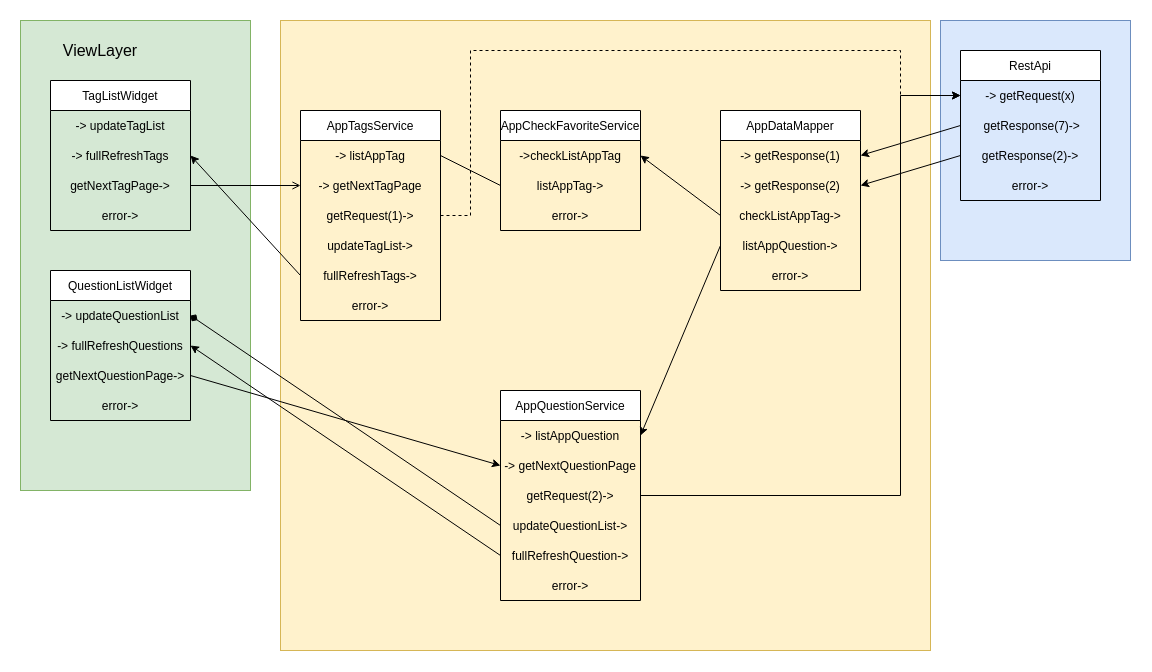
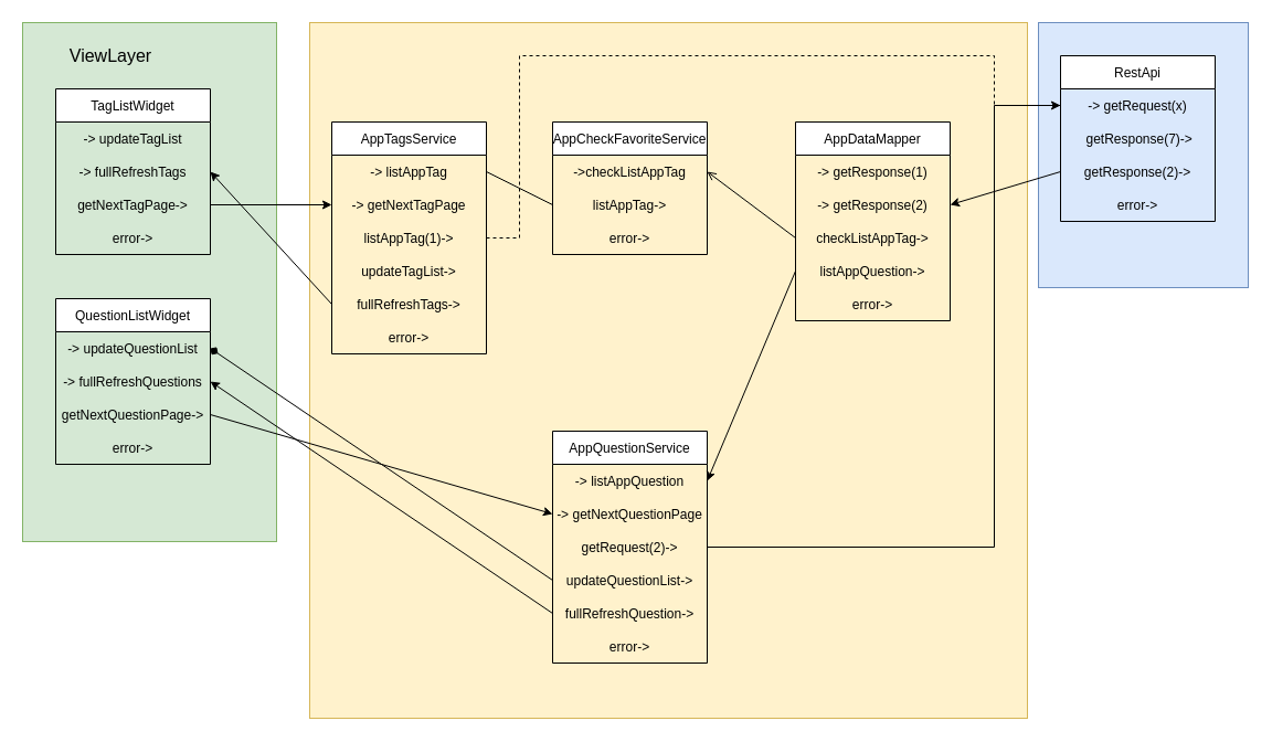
  <mxCell id="0" />
  <mxCell id="1" parent="0" />
  <mxCell id="2" value="" style="rounded=0;whiteSpace=wrap;html=1;fillColor=#dae8fc;strokeColor=#6c8ebf;" vertex="1" parent="1"><mxGeometry x="940" y="20" width="190" height="240" as="geometry" /></mxCell>
  <mxCell id="3" value="" style="rounded=0;whiteSpace=wrap;html=1;fillColor=#fff2cc;strokeColor=#d6b656;" vertex="1" parent="1"><mxGeometry x="280" y="20" width="650" height="630" as="geometry" /></mxCell>
  <mxCell id="4" value="" style="rounded=0;whiteSpace=wrap;html=1;fillColor=#d5e8d4;strokeColor=#82b366;" vertex="1" parent="1"><mxGeometry x="20" y="20" width="230" height="470" as="geometry" /></mxCell>
  <mxCell id="5" value="TagListWidget" style="swimlane;fontStyle=0;childLayout=stackLayout;horizontal=1;startSize=30;horizontalStack=0;resizeParent=1;resizeParentMax=0;resizeLast=0;collapsible=1;marginBottom=0;" vertex="1" parent="1"><mxGeometry x="50" y="80" width="140" height="150" as="geometry" /></mxCell>
  <mxCell id="6" value="-&gt; updateTagList" style="text;strokeColor=none;fillColor=none;align=center;verticalAlign=middle;spacingLeft=4;spacingRight=4;overflow=hidden;points=[[0,0.5],[1,0.5]];portConstraint=eastwest;rotatable=0;" vertex="1" parent="5"><mxGeometry y="30" width="140" height="30" as="geometry" /></mxCell>
  <mxCell id="7" value="-&gt; fullRefreshTags" style="text;strokeColor=none;fillColor=none;align=center;verticalAlign=middle;spacingLeft=4;spacingRight=4;overflow=hidden;points=[[0,0.5],[1,0.5]];portConstraint=eastwest;rotatable=0;" vertex="1" parent="5"><mxGeometry y="60" width="140" height="30" as="geometry" /></mxCell>
  <mxCell id="8" value="getNextTagPage-&gt; " style="text;strokeColor=none;fillColor=none;align=center;verticalAlign=middle;spacingLeft=4;spacingRight=4;overflow=hidden;points=[[0,0.5],[1,0.5]];portConstraint=eastwest;rotatable=0;" vertex="1" parent="5"><mxGeometry y="90" width="140" height="30" as="geometry" /></mxCell>
  <mxCell id="9" value="error-&gt; " style="text;strokeColor=none;fillColor=none;align=center;verticalAlign=middle;spacingLeft=4;spacingRight=4;overflow=hidden;points=[[0,0.5],[1,0.5]];portConstraint=eastwest;rotatable=0;" vertex="1" parent="5"><mxGeometry y="120" width="140" height="30" as="geometry" /></mxCell>
  <mxCell id="10" value="AppTagsService" style="swimlane;fontStyle=0;childLayout=stackLayout;horizontal=1;startSize=30;horizontalStack=0;resizeParent=1;resizeParentMax=0;resizeLast=0;collapsible=1;marginBottom=0;" vertex="1" parent="1"><mxGeometry x="300" y="110" width="140" height="210" as="geometry" /></mxCell>
  <mxCell id="11" value="-&gt; listAppTag" style="text;strokeColor=none;fillColor=none;align=center;verticalAlign=middle;spacingLeft=4;spacingRight=4;overflow=hidden;points=[[0,0.5],[1,0.5]];portConstraint=eastwest;rotatable=0;" vertex="1" parent="10"><mxGeometry y="30" width="140" height="30" as="geometry" /></mxCell>
  <mxCell id="12" value="-&gt; getNextTagPage" style="text;strokeColor=none;fillColor=none;align=center;verticalAlign=middle;spacingLeft=4;spacingRight=4;overflow=hidden;points=[[0,0.5],[1,0.5]];portConstraint=eastwest;rotatable=0;" vertex="1" parent="10"><mxGeometry y="60" width="140" height="30" as="geometry" /></mxCell>
- <mxCell id="13" value="getRequest(1)-&gt; " style="text;strokeColor=none;fillColor=none;align=center;verticalAlign=middle;spacingLeft=4;spacingRight=4;overflow=hidden;points=[[0,0.5],[1,0.5]];portConstraint=eastwest;rotatable=0;" vertex="1" parent="10"><mxGeometry y="90" width="140" height="30" as="geometry" /></mxCell>
+ <mxCell id="13" value="listAppTag(1)-&gt; " style="text;strokeColor=none;fillColor=none;align=center;verticalAlign=middle;spacingLeft=4;spacingRight=4;overflow=hidden;points=[[0,0.5],[1,0.5]];portConstraint=eastwest;rotatable=0;" vertex="1" parent="10"><mxGeometry y="90" width="140" height="30" as="geometry" /></mxCell>
  <mxCell id="14" value="updateTagList-&gt; " style="text;strokeColor=none;fillColor=none;align=center;verticalAlign=middle;spacingLeft=4;spacingRight=4;overflow=hidden;points=[[0,0.5],[1,0.5]];portConstraint=eastwest;rotatable=0;" vertex="1" parent="10"><mxGeometry y="120" width="140" height="30" as="geometry" /></mxCell>
  <mxCell id="15" value="fullRefreshTags-&gt; " style="text;strokeColor=none;fillColor=none;align=center;verticalAlign=middle;spacingLeft=4;spacingRight=4;overflow=hidden;points=[[0,0.5],[1,0.5]];portConstraint=eastwest;rotatable=0;" vertex="1" parent="10"><mxGeometry y="150" width="140" height="30" as="geometry" /></mxCell>
  <mxCell id="16" value="error-&gt; " style="text;strokeColor=none;fillColor=none;align=center;verticalAlign=middle;spacingLeft=4;spacingRight=4;overflow=hidden;points=[[0,0.5],[1,0.5]];portConstraint=eastwest;rotatable=0;" vertex="1" parent="10"><mxGeometry y="180" width="140" height="30" as="geometry" /></mxCell>
  <mxCell id="17" value="AppDataMapper" style="swimlane;fontStyle=0;childLayout=stackLayout;horizontal=1;startSize=30;horizontalStack=0;resizeParent=1;resizeParentMax=0;resizeLast=0;collapsible=1;marginBottom=0;" vertex="1" parent="1"><mxGeometry x="720" y="110" width="140" height="180" as="geometry" /></mxCell>
  <mxCell id="18" value="-&gt; getResponse(1)" style="text;strokeColor=none;fillColor=none;align=center;verticalAlign=middle;spacingLeft=4;spacingRight=4;overflow=hidden;points=[[0,0.5],[1,0.5]];portConstraint=eastwest;rotatable=0;" vertex="1" parent="17"><mxGeometry y="30" width="140" height="30" as="geometry" /></mxCell>
  <mxCell id="19" value="-&gt; getResponse(2)" style="text;strokeColor=none;fillColor=none;align=center;verticalAlign=middle;spacingLeft=4;spacingRight=4;overflow=hidden;points=[[0,0.5],[1,0.5]];portConstraint=eastwest;rotatable=0;" vertex="1" parent="17"><mxGeometry y="60" width="140" height="30" as="geometry" /></mxCell>
  <mxCell id="20" value="checkListAppTag-&gt; " style="text;strokeColor=none;fillColor=none;align=center;verticalAlign=middle;spacingLeft=4;spacingRight=4;overflow=hidden;points=[[0,0.5],[1,0.5]];portConstraint=eastwest;rotatable=0;" vertex="1" parent="17"><mxGeometry y="90" width="140" height="30" as="geometry" /></mxCell>
  <mxCell id="21" value="listAppQuestion-&gt; " style="text;strokeColor=none;fillColor=none;align=center;verticalAlign=middle;spacingLeft=4;spacingRight=4;overflow=hidden;points=[[0,0.5],[1,0.5]];portConstraint=eastwest;rotatable=0;" vertex="1" parent="17"><mxGeometry y="120" width="140" height="30" as="geometry" /></mxCell>
  <mxCell id="22" value="error-&gt; " style="text;strokeColor=none;fillColor=none;align=center;verticalAlign=middle;spacingLeft=4;spacingRight=4;overflow=hidden;points=[[0,0.5],[1,0.5]];portConstraint=eastwest;rotatable=0;" vertex="1" parent="17"><mxGeometry y="150" width="140" height="30" as="geometry" /></mxCell>
  <mxCell id="23" value="AppCheckFavoriteService" style="swimlane;fontStyle=0;childLayout=stackLayout;horizontal=1;startSize=30;horizontalStack=0;resizeParent=1;resizeParentMax=0;resizeLast=0;collapsible=1;marginBottom=0;" vertex="1" parent="1"><mxGeometry x="500" y="110" width="140" height="120" as="geometry" /></mxCell>
  <mxCell id="24" value="-&gt;checkListAppTag " style="text;strokeColor=none;fillColor=none;align=center;verticalAlign=middle;spacingLeft=4;spacingRight=4;overflow=hidden;points=[[0,0.5],[1,0.5]];portConstraint=eastwest;rotatable=0;" vertex="1" parent="23"><mxGeometry y="30" width="140" height="30" as="geometry" /></mxCell>
  <mxCell id="25" value="listAppTag-&gt; " style="text;strokeColor=none;fillColor=none;align=center;verticalAlign=middle;spacingLeft=4;spacingRight=4;overflow=hidden;points=[[0,0.5],[1,0.5]];portConstraint=eastwest;rotatable=0;" vertex="1" parent="23"><mxGeometry y="60" width="140" height="30" as="geometry" /></mxCell>
  <mxCell id="26" value="error-&gt; " style="text;strokeColor=none;fillColor=none;align=center;verticalAlign=middle;spacingLeft=4;spacingRight=4;overflow=hidden;points=[[0,0.5],[1,0.5]];portConstraint=eastwest;rotatable=0;" vertex="1" parent="23"><mxGeometry y="90" width="140" height="30" as="geometry" /></mxCell>
  <mxCell id="27" value="RestApi" style="swimlane;fontStyle=0;childLayout=stackLayout;horizontal=1;startSize=30;horizontalStack=0;resizeParent=1;resizeParentMax=0;resizeLast=0;collapsible=1;marginBottom=0;" vertex="1" parent="1"><mxGeometry x="960" y="50" width="140" height="150" as="geometry" /></mxCell>
  <mxCell id="28" value="-&gt; getRequest(x)" style="text;strokeColor=none;fillColor=none;align=center;verticalAlign=middle;spacingLeft=4;spacingRight=4;overflow=hidden;points=[[0,0.5],[1,0.5]];portConstraint=eastwest;rotatable=0;" vertex="1" parent="27"><mxGeometry y="30" width="140" height="30" as="geometry" /></mxCell>
  <mxCell id="29" value=" getResponse(7)-&gt;" style="text;strokeColor=none;fillColor=none;align=center;verticalAlign=middle;spacingLeft=4;spacingRight=4;overflow=hidden;points=[[0,0.5],[1,0.5]];portConstraint=eastwest;rotatable=0;" vertex="1" parent="27"><mxGeometry y="60" width="140" height="30" as="geometry" /></mxCell>
  <mxCell id="30" value="getResponse(2)-&gt;" style="text;strokeColor=none;fillColor=none;align=center;verticalAlign=middle;spacingLeft=4;spacingRight=4;overflow=hidden;points=[[0,0.5],[1,0.5]];portConstraint=eastwest;rotatable=0;" vertex="1" parent="27"><mxGeometry y="90" width="140" height="30" as="geometry" /></mxCell>
  <mxCell id="31" value="error-&gt; " style="text;strokeColor=none;fillColor=none;align=center;verticalAlign=middle;spacingLeft=4;spacingRight=4;overflow=hidden;points=[[0,0.5],[1,0.5]];portConstraint=eastwest;rotatable=0;" vertex="1" parent="27"><mxGeometry y="120" width="140" height="30" as="geometry" /></mxCell>
  <mxCell id="32" value="QuestionListWidget" style="swimlane;fontStyle=0;childLayout=stackLayout;horizontal=1;startSize=30;horizontalStack=0;resizeParent=1;resizeParentMax=0;resizeLast=0;collapsible=1;marginBottom=0;" vertex="1" parent="1"><mxGeometry x="50" y="270" width="140" height="150" as="geometry" /></mxCell>
  <mxCell id="33" value="-&gt; updateQuestionList" style="text;strokeColor=none;fillColor=none;align=center;verticalAlign=middle;spacingLeft=4;spacingRight=4;overflow=hidden;points=[[0,0.5],[1,0.5]];portConstraint=eastwest;rotatable=0;" vertex="1" parent="32"><mxGeometry y="30" width="140" height="30" as="geometry" /></mxCell>
  <mxCell id="34" value="-&gt; fullRefreshQuestions" style="text;strokeColor=none;fillColor=none;align=center;verticalAlign=middle;spacingLeft=4;spacingRight=4;overflow=hidden;points=[[0,0.5],[1,0.5]];portConstraint=eastwest;rotatable=0;" vertex="1" parent="32"><mxGeometry y="60" width="140" height="30" as="geometry" /></mxCell>
  <mxCell id="35" value="getNextQuestionPage-&gt; " style="text;strokeColor=none;fillColor=none;align=center;verticalAlign=middle;spacingLeft=4;spacingRight=4;overflow=hidden;points=[[0,0.5],[1,0.5]];portConstraint=eastwest;rotatable=0;" vertex="1" parent="32"><mxGeometry y="90" width="140" height="30" as="geometry" /></mxCell>
  <mxCell id="36" value="error-&gt; " style="text;strokeColor=none;fillColor=none;align=center;verticalAlign=middle;spacingLeft=4;spacingRight=4;overflow=hidden;points=[[0,0.5],[1,0.5]];portConstraint=eastwest;rotatable=0;" vertex="1" parent="32"><mxGeometry y="120" width="140" height="30" as="geometry" /></mxCell>
  <mxCell id="37" value="AppQuestionService" style="swimlane;fontStyle=0;childLayout=stackLayout;horizontal=1;startSize=30;horizontalStack=0;resizeParent=1;resizeParentMax=0;resizeLast=0;collapsible=1;marginBottom=0;" vertex="1" parent="1"><mxGeometry x="500" y="390" width="140" height="210" as="geometry" /></mxCell>
  <mxCell id="38" value="-&gt; listAppQuestion" style="text;strokeColor=none;fillColor=none;align=center;verticalAlign=middle;spacingLeft=4;spacingRight=4;overflow=hidden;points=[[0,0.5],[1,0.5]];portConstraint=eastwest;rotatable=0;" vertex="1" parent="37"><mxGeometry y="30" width="140" height="30" as="geometry" /></mxCell>
  <mxCell id="39" value="-&gt; getNextQuestionPage" style="text;strokeColor=none;fillColor=none;align=center;verticalAlign=middle;spacingLeft=4;spacingRight=4;overflow=hidden;points=[[0,0.5],[1,0.5]];portConstraint=eastwest;rotatable=0;" vertex="1" parent="37"><mxGeometry y="60" width="140" height="30" as="geometry" /></mxCell>
  <mxCell id="40" value="getRequest(2)-&gt; " style="text;strokeColor=none;fillColor=none;align=center;verticalAlign=middle;spacingLeft=4;spacingRight=4;overflow=hidden;points=[[0,0.5],[1,0.5]];portConstraint=eastwest;rotatable=0;" vertex="1" parent="37"><mxGeometry y="90" width="140" height="30" as="geometry" /></mxCell>
  <mxCell id="41" value="updateQuestionList-&gt; " style="text;strokeColor=none;fillColor=none;align=center;verticalAlign=middle;spacingLeft=4;spacingRight=4;overflow=hidden;points=[[0,0.5],[1,0.5]];portConstraint=eastwest;rotatable=0;" vertex="1" parent="37"><mxGeometry y="120" width="140" height="30" as="geometry" /></mxCell>
  <mxCell id="42" value="fullRefreshQuestion-&gt; " style="text;strokeColor=none;fillColor=none;align=center;verticalAlign=middle;spacingLeft=4;spacingRight=4;overflow=hidden;points=[[0,0.5],[1,0.5]];portConstraint=eastwest;rotatable=0;" vertex="1" parent="37"><mxGeometry y="150" width="140" height="30" as="geometry" /></mxCell>
  <mxCell id="43" value="error-&gt; " style="text;strokeColor=none;fillColor=none;align=center;verticalAlign=middle;spacingLeft=4;spacingRight=4;overflow=hidden;points=[[0,0.5],[1,0.5]];portConstraint=eastwest;rotatable=0;" vertex="1" parent="37"><mxGeometry y="180" width="140" height="30" as="geometry" /></mxCell>
- <mxCell id="44" value="" style="endArrow=open;html=1;rounded=0;exitX=1;exitY=0.5;exitDx=0;exitDy=0;entryX=0;entryY=0.5;entryDx=0;entryDy=0;" edge="1" parent="1" source="8" target="12"><mxGeometry width="50" height="50" relative="1" as="geometry"><mxPoint x="590" y="300" as="sourcePoint" /><mxPoint x="640" y="250" as="targetPoint" /></mxGeometry></mxCell>
+ <mxCell id="44" value="" style="endArrow=classic;html=1;rounded=0;exitX=1;exitY=0.5;exitDx=0;exitDy=0;entryX=0;entryY=0.5;entryDx=0;entryDy=0;" edge="1" parent="1" source="8" target="12"><mxGeometry width="50" height="50" relative="1" as="geometry"><mxPoint x="590" y="300" as="sourcePoint" /><mxPoint x="640" y="250" as="targetPoint" /></mxGeometry></mxCell>
  <mxCell id="45" value="" style="endArrow=classic;html=1;rounded=0;exitX=0;exitY=0.5;exitDx=0;exitDy=0;entryX=1;entryY=0.5;entryDx=0;entryDy=0;" edge="1" parent="1" source="15" target="7"><mxGeometry width="50" height="50" relative="1" as="geometry"><mxPoint x="590" y="360" as="sourcePoint" /><mxPoint x="640" y="310" as="targetPoint" /></mxGeometry></mxCell>
  <mxCell id="46" value="" style="endArrow=classic;html=1;rounded=0;exitX=1;exitY=0.5;exitDx=0;exitDy=0;entryX=0;entryY=0.5;entryDx=0;entryDy=0;dashed=1;" edge="1" parent="1" source="13" target="28"><mxGeometry width="50" height="50" relative="1" as="geometry"><mxPoint x="590" y="300" as="sourcePoint" /><mxPoint x="640" y="250" as="targetPoint" /><Array as="points"><mxPoint x="470" y="215" /><mxPoint x="470" y="50" /><mxPoint x="900" y="50" /><mxPoint x="900" y="95" /></Array></mxGeometry></mxCell>
- <mxCell id="47" value="" style="endArrow=classic;html=1;rounded=0;exitX=0;exitY=0.5;exitDx=0;exitDy=0;entryX=1;entryY=0.5;entryDx=0;entryDy=0;" edge="1" parent="1" source="29" target="18"><mxGeometry width="50" height="50" relative="1" as="geometry"><mxPoint x="590" y="300" as="sourcePoint" /><mxPoint x="640" y="250" as="targetPoint" /></mxGeometry></mxCell>
- <mxCell id="48" value="" style="endArrow=classic;html=1;rounded=0;exitX=0;exitY=0.5;exitDx=0;exitDy=0;entryX=1;entryY=0.5;entryDx=0;entryDy=0;" edge="1" parent="1" source="20" target="24"><mxGeometry width="50" height="50" relative="1" as="geometry"><mxPoint x="590" y="300" as="sourcePoint" /><mxPoint x="640" y="250" as="targetPoint" /></mxGeometry></mxCell>
+ <mxCell id="48" value="" style="endArrow=open;html=1;rounded=0;exitX=0;exitY=0.5;exitDx=0;exitDy=0;entryX=1;entryY=0.5;entryDx=0;entryDy=0;" edge="1" parent="1" source="20" target="24"><mxGeometry width="50" height="50" relative="1" as="geometry"><mxPoint x="590" y="300" as="sourcePoint" /><mxPoint x="640" y="250" as="targetPoint" /></mxGeometry></mxCell>
  <mxCell id="49" value="" style="endArrow=none;html=1;rounded=0;exitX=0;exitY=0.5;exitDx=0;exitDy=0;entryX=1;entryY=0.5;entryDx=0;entryDy=0;" edge="1" parent="1" source="25" target="11"><mxGeometry width="50" height="50" relative="1" as="geometry"><mxPoint x="590" y="300" as="sourcePoint" /><mxPoint x="640" y="250" as="targetPoint" /></mxGeometry></mxCell>
  <mxCell id="50" value="" style="endArrow=classic;html=1;rounded=0;exitX=0;exitY=0.5;exitDx=0;exitDy=0;entryX=1;entryY=0.5;entryDx=0;entryDy=0;" edge="1" parent="1" source="30" target="19"><mxGeometry width="50" height="50" relative="1" as="geometry"><mxPoint x="590" y="300" as="sourcePoint" /><mxPoint x="640" y="250" as="targetPoint" /></mxGeometry></mxCell>
  <mxCell id="51" value="" style="endArrow=classic;html=1;rounded=0;exitX=0;exitY=0.5;exitDx=0;exitDy=0;entryX=1;entryY=0.5;entryDx=0;entryDy=0;" edge="1" parent="1" source="21" target="38"><mxGeometry width="50" height="50" relative="1" as="geometry"><mxPoint x="590" y="300" as="sourcePoint" /><mxPoint x="740" y="440" as="targetPoint" /></mxGeometry></mxCell>
- <mxCell id="52" value="" style="endArrow=classic;html=1;rounded=0;exitX=1;exitY=0.5;exitDx=0;exitDy=0;entryX=0;entryY=0.5;entryDx=0;entryDy=0;" edge="1" parent="1" source="40" target="28"><mxGeometry width="50" height="50" relative="1" as="geometry"><mxPoint x="540" y="420" as="sourcePoint" /><mxPoint x="590" y="370" as="targetPoint" /><Array as="points"><mxPoint x="900" y="495" /><mxPoint x="900" y="95" /></Array></mxGeometry></mxCell>
+ <mxCell id="52" value="" style="endArrow=none;html=1;rounded=0;exitX=1;exitY=0.5;exitDx=0;exitDy=0;entryX=0;entryY=0.5;entryDx=0;entryDy=0;" edge="1" parent="1" source="40" target="28"><mxGeometry width="50" height="50" relative="1" as="geometry"><mxPoint x="540" y="420" as="sourcePoint" /><mxPoint x="590" y="370" as="targetPoint" /><Array as="points"><mxPoint x="900" y="495" /><mxPoint x="900" y="95" /></Array></mxGeometry></mxCell>
  <mxCell id="53" value="" style="endArrow=classic;html=1;rounded=0;exitX=0;exitY=0.5;exitDx=0;exitDy=0;entryX=1;entryY=0.5;entryDx=0;entryDy=0;" edge="1" parent="1" source="42" target="34"><mxGeometry width="50" height="50" relative="1" as="geometry"><mxPoint x="540" y="420" as="sourcePoint" /><mxPoint x="590" y="370" as="targetPoint" /></mxGeometry></mxCell>
  <mxCell id="54" value="" style="endArrow=classic;html=1;rounded=0;exitX=1;exitY=0.5;exitDx=0;exitDy=0;entryX=0;entryY=0.5;entryDx=0;entryDy=0;" edge="1" parent="1" source="35" target="39"><mxGeometry width="50" height="50" relative="1" as="geometry"><mxPoint x="540" y="420" as="sourcePoint" /><mxPoint x="590" y="370" as="targetPoint" /></mxGeometry></mxCell>
  <mxCell id="55" value="" style="endArrow=diamond;html=1;rounded=0;exitX=0;exitY=0.5;exitDx=0;exitDy=0;entryX=1;entryY=0.5;entryDx=0;entryDy=0;" edge="1" parent="1" source="41" target="33"><mxGeometry width="50" height="50" relative="1" as="geometry"><mxPoint x="540" y="420" as="sourcePoint" /><mxPoint x="590" y="370" as="targetPoint" /></mxGeometry></mxCell>
  <mxCell id="56" value="&lt;font style=&quot;font-size: 16px&quot;&gt;View&lt;font style=&quot;font-size: 16px&quot;&gt;Layer&lt;/font&gt;&lt;/font&gt;" style="text;html=1;strokeColor=none;fillColor=none;align=center;verticalAlign=middle;whiteSpace=wrap;rounded=0;" vertex="1" parent="1"><mxGeometry x="50" y="35" width="100" height="30" as="geometry" /></mxCell>
